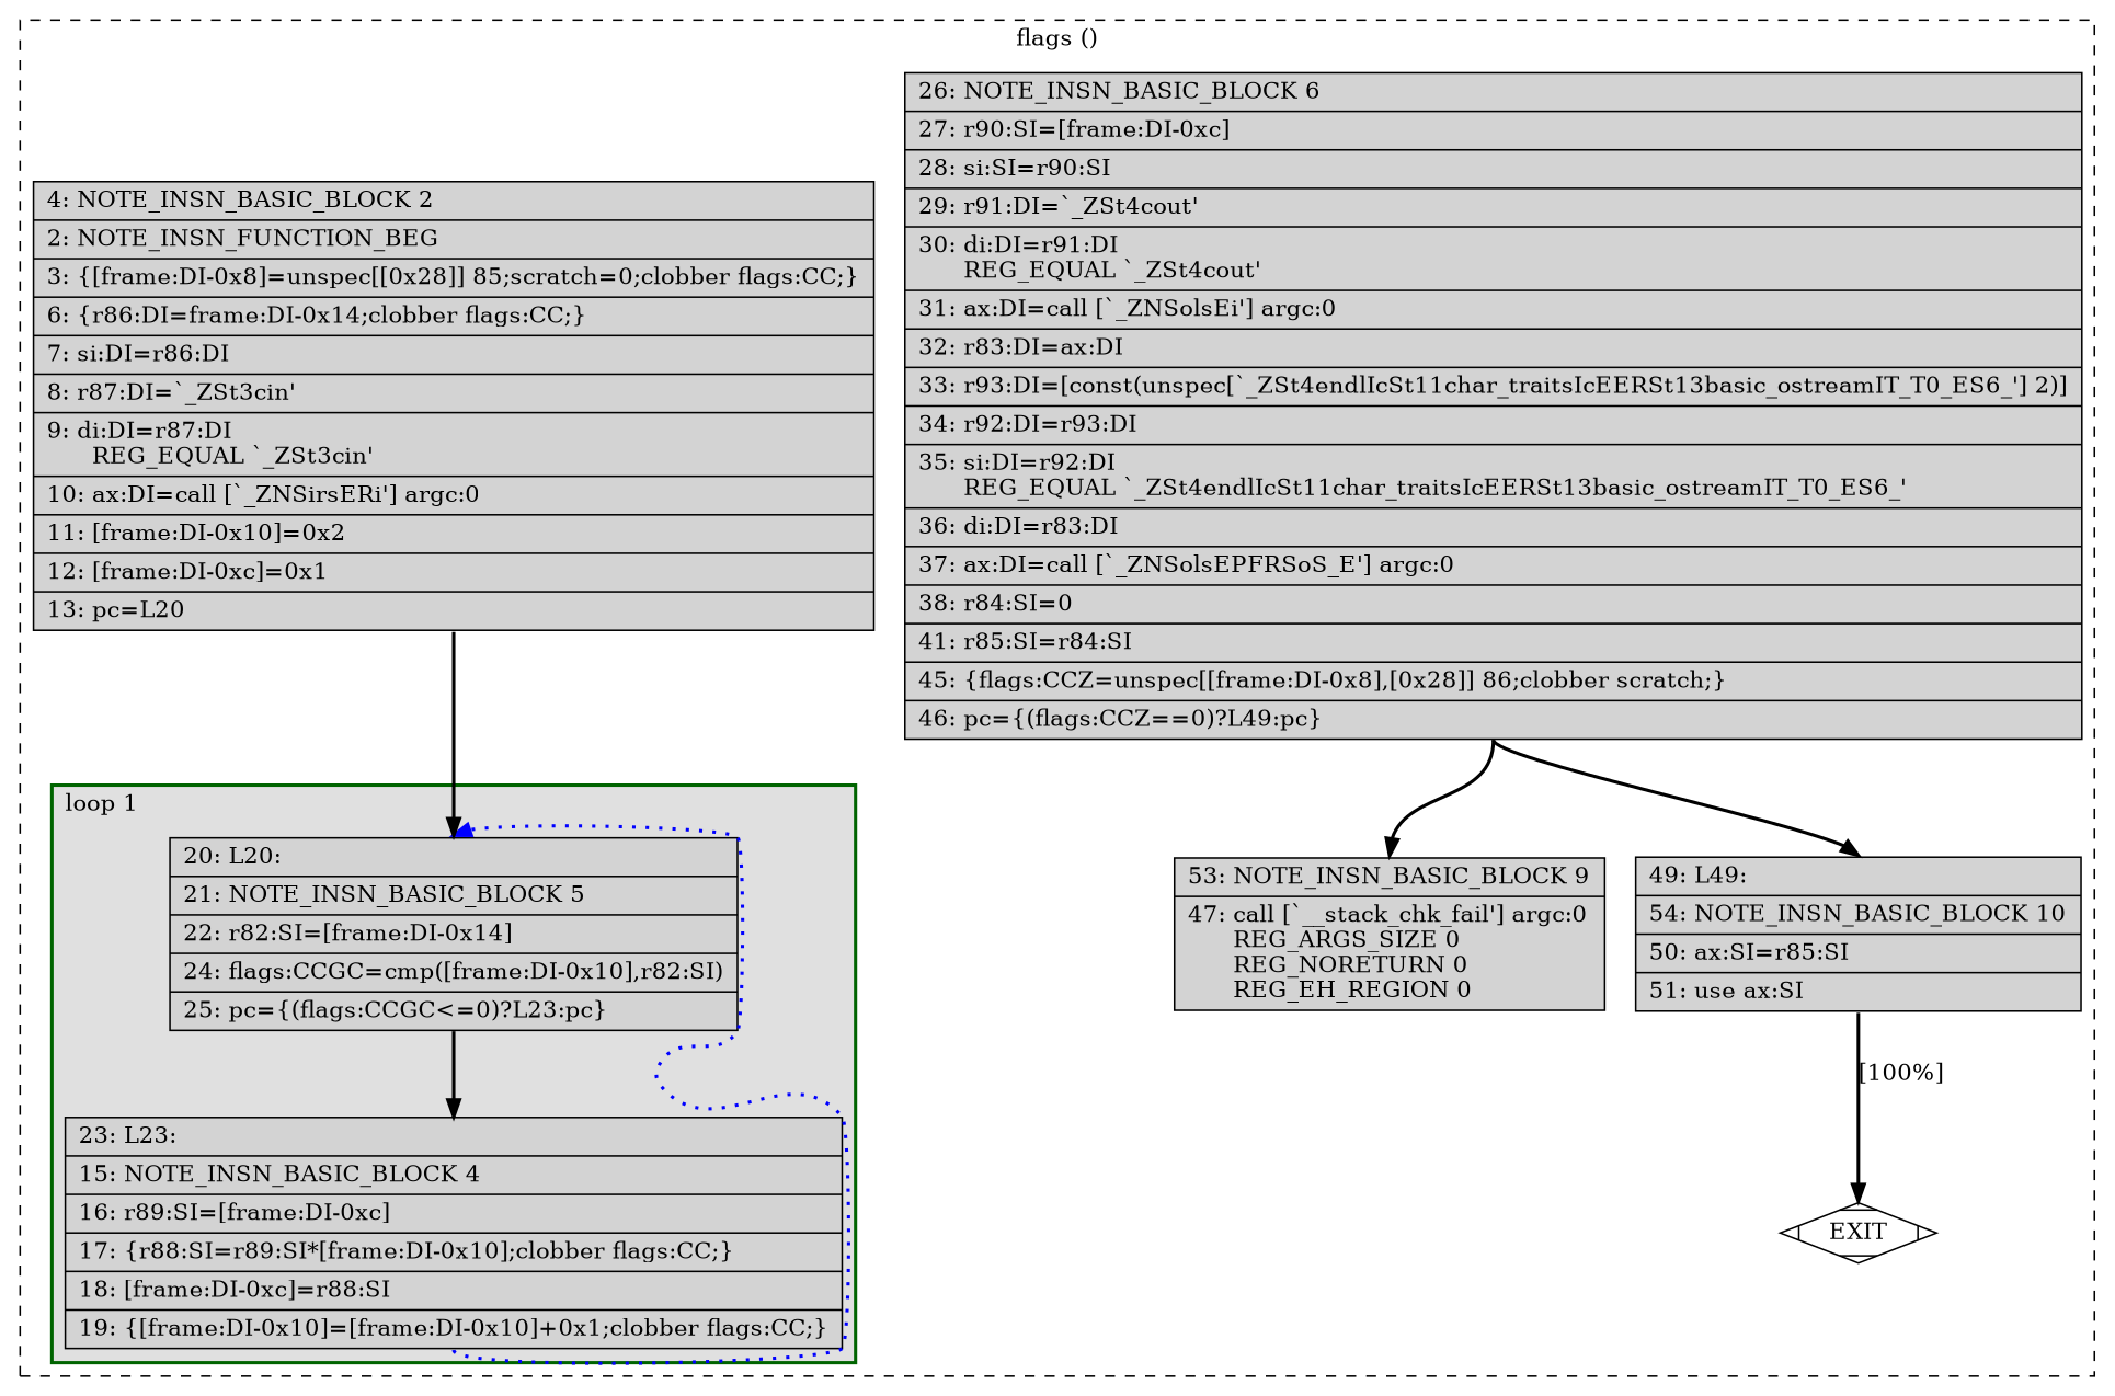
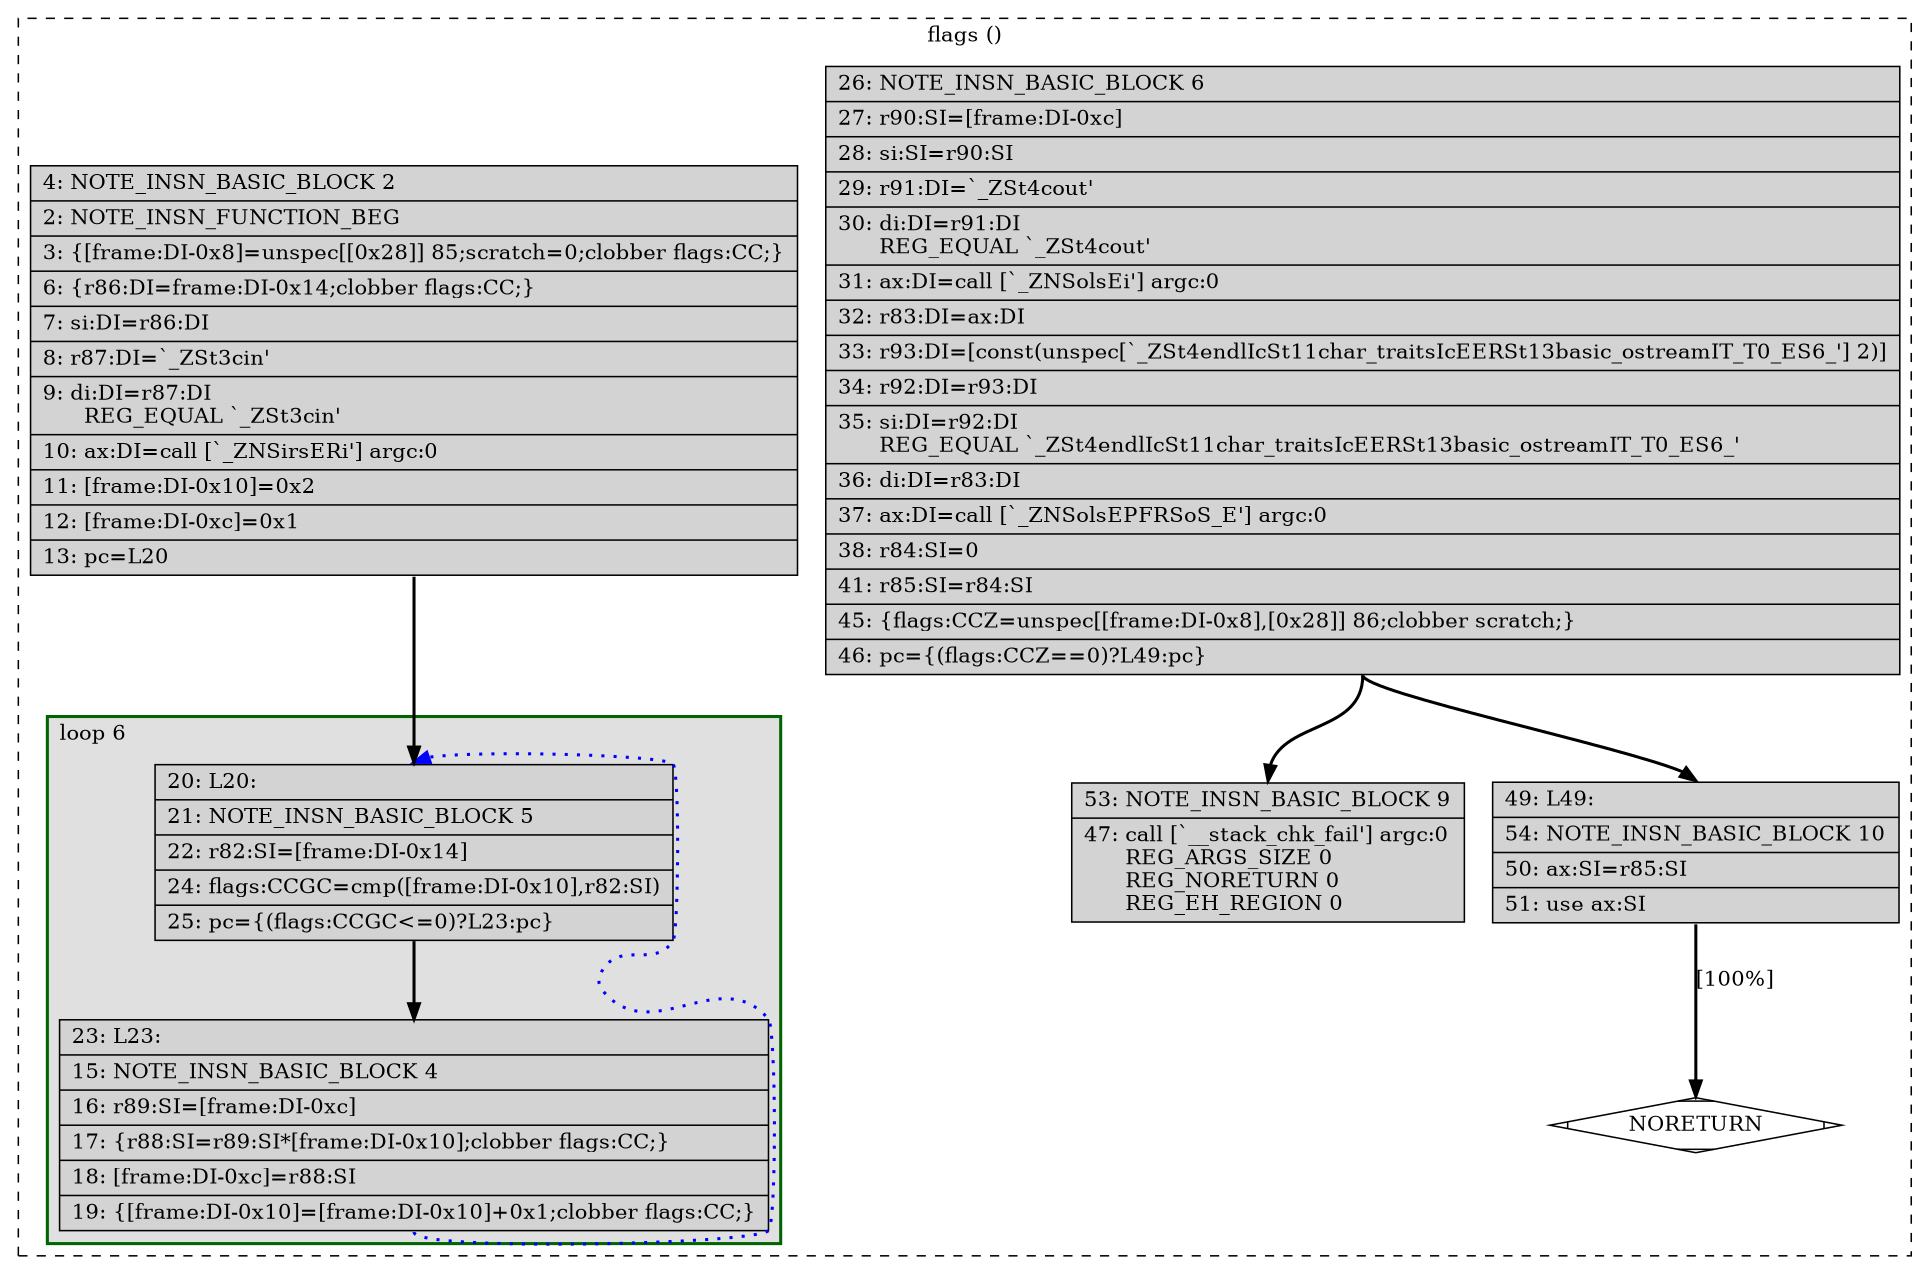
  digraph {
    node [fillcolor=lightgrey shape=record style=filled]
    edge [color=black constraint=true headport=n style="solid,bold" tailport=s weight=10]
    n1 [label="{\ \ \ 20:\ L20:\l|\ \ \ 21:\ NOTE_INSN_BASIC_BLOCK\ 5\l|\ \ \ 22:\ r82:SI=[frame:DI-0x14]\l|\ \ \ 24:\ flags:CCGC=cmp([frame:DI-0x10],r82:SI)\l|\ \ \ 25:\ pc=\{(flags:CCGC\<=0)?L23:pc\}\l}"]
    n2 [label="{\ \ \ 23:\ L23:\l|\ \ \ 15:\ NOTE_INSN_BASIC_BLOCK\ 4\l|\ \ \ 16:\ r89:SI=[frame:DI-0xc]\l|\ \ \ 17:\ \{r88:SI=r89:SI*[frame:DI-0x10];clobber\ flags:CC;\}\l|\ \ \ 18:\ [frame:DI-0xc]=r88:SI\l|\ \ \ 19:\ \{[frame:DI-0x10]=[frame:DI-0x10]+0x1;clobber\ flags:CC;\}\l}"]
    n3 [label="{\ \ \ 26:\ NOTE_INSN_BASIC_BLOCK\ 6\l|\ \ \ 27:\ r90:SI=[frame:DI-0xc]\l|\ \ \ 28:\ si:SI=r90:SI\l|\ \ \ 29:\ r91:DI=`_ZSt4cout'\l|\ \ \ 30:\ di:DI=r91:DI\l\ \ \ \ \ \ REG_EQUAL\ `_ZSt4cout'\l|\ \ \ 31:\ ax:DI=call\ [`_ZNSolsEi']\ argc:0\l|\ \ \ 32:\ r83:DI=ax:DI\l|\ \ \ 33:\ r93:DI=[const(unspec[`_ZSt4endlIcSt11char_traitsIcEERSt13basic_ostreamIT_T0_ES6_']\ 2)]\l|\ \ \ 34:\ r92:DI=r93:DI\l|\ \ \ 35:\ si:DI=r92:DI\l\ \ \ \ \ \ REG_EQUAL\ `_ZSt4endlIcSt11char_traitsIcEERSt13basic_ostreamIT_T0_ES6_'\l|\ \ \ 36:\ di:DI=r83:DI\l|\ \ \ 37:\ ax:DI=call\ [`_ZNSolsEPFRSoS_E']\ argc:0\l|\ \ \ 38:\ r84:SI=0\l|\ \ \ 41:\ r85:SI=r84:SI\l|\ \ \ 45:\ \{flags:CCZ=unspec[[frame:DI-0x8],[0x28]]\ 86;clobber\ scratch;\}\l|\ \ \ 46:\ pc=\{(flags:CCZ==0)?L49:pc\}\l}"]
-   n4 [fillcolor=white label=EXIT shape=Mdiamond]
+   n4 [fillcolor=white label=NORETURN shape=Mdiamond]
    n5 [label="{\ \ \ \ 4:\ NOTE_INSN_BASIC_BLOCK\ 2\l|\ \ \ \ 2:\ NOTE_INSN_FUNCTION_BEG\l|\ \ \ \ 3:\ \{[frame:DI-0x8]=unspec[[0x28]]\ 85;scratch=0;clobber\ flags:CC;\}\l|\ \ \ \ 6:\ \{r86:DI=frame:DI-0x14;clobber\ flags:CC;\}\l|\ \ \ \ 7:\ si:DI=r86:DI\l|\ \ \ \ 8:\ r87:DI=`_ZSt3cin'\l|\ \ \ \ 9:\ di:DI=r87:DI\l\ \ \ \ \ \ REG_EQUAL\ `_ZSt3cin'\l|\ \ \ 10:\ ax:DI=call\ [`_ZNSirsERi']\ argc:0\l|\ \ \ 11:\ [frame:DI-0x10]=0x2\l|\ \ \ 12:\ [frame:DI-0xc]=0x1\l|\ \ \ 13:\ pc=L20\l}"]
    n6 [label="{\ \ \ 53:\ NOTE_INSN_BASIC_BLOCK\ 9\l|\ \ \ 47:\ call\ [`__stack_chk_fail']\ argc:0\l\ \ \ \ \ \ REG_ARGS_SIZE\ 0\l\ \ \ \ \ \ REG_NORETURN\ 0\l\ \ \ \ \ \ REG_EH_REGION\ 0\l}"]
    n7 [label="{\ \ \ 49:\ L49:\l|\ \ \ 54:\ NOTE_INSN_BASIC_BLOCK\ 10\l|\ \ \ 50:\ ax:SI=r85:SI\l|\ \ \ 51:\ use\ ax:SI\l}"]
    subgraph cluster_1 {
      color=black
      label="flags ()"
      style=dashed
      n3
      n4
      n5
      n6
      n7
      subgraph cluster_2 {
        color=darkgreen
        fillcolor=grey88
-       label="loop 1"
+       label="loop 6"
        labeljust=l
        penwidth=2
        style=filled
        n1
        n2
      }
    }
    n1 -> n2
    n2 -> n1 [color=blue constraint=false style="dotted,bold"]
    n3 -> n6 [weight=100]
    n3 -> n7
    n5 -> n1
    n7 -> n4 [label="[100%]" weight=100]
  }
